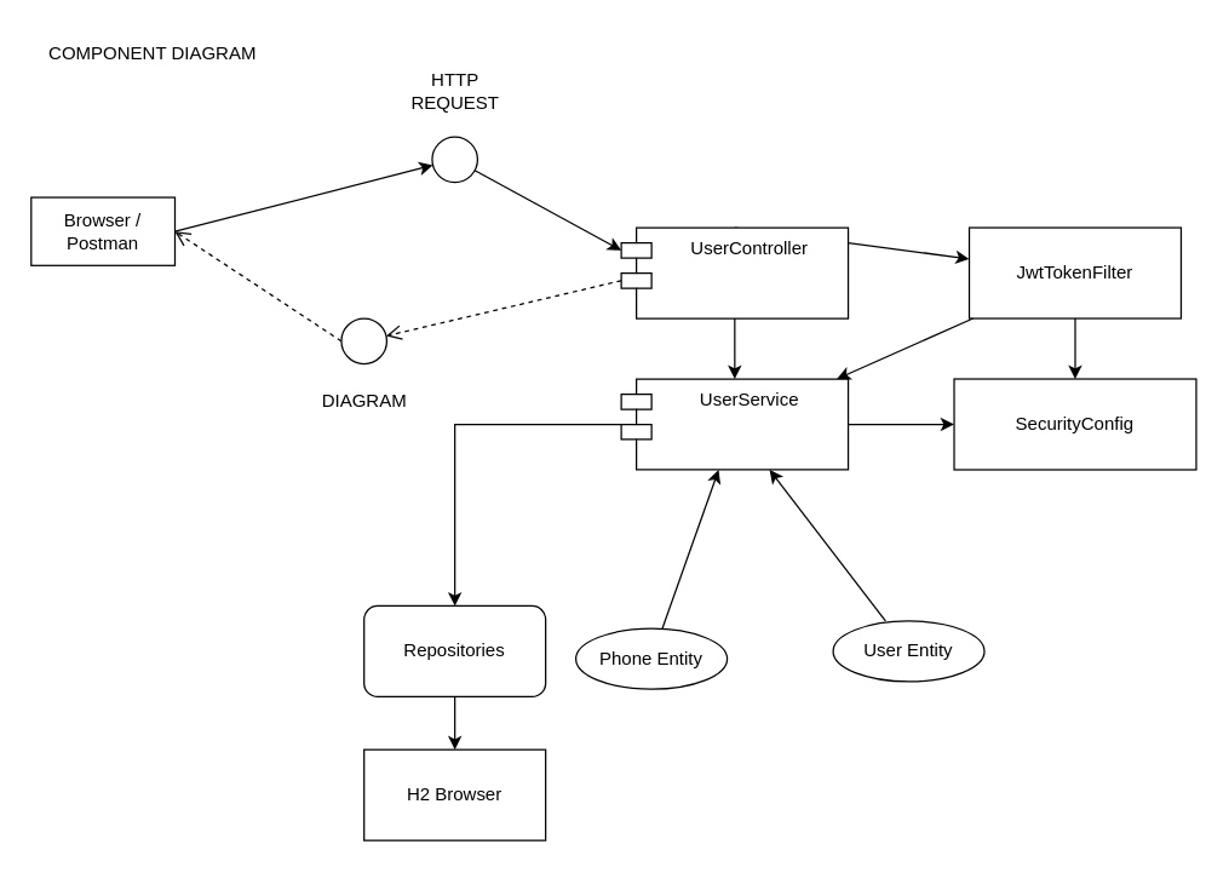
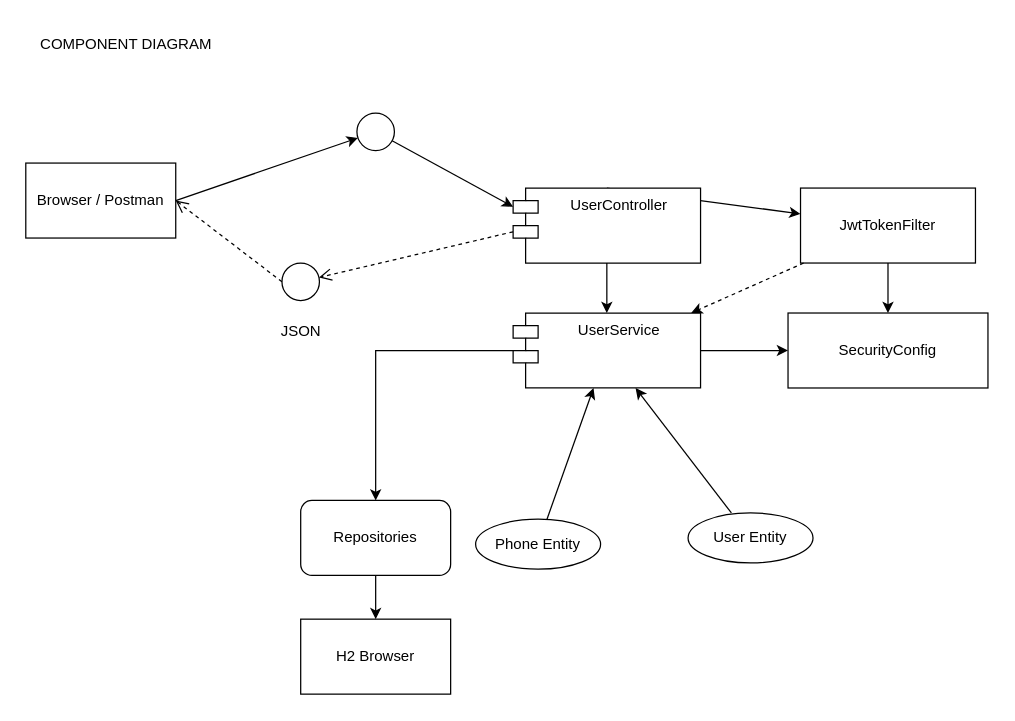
  <mxCell id="0" />
  <mxCell id="1" parent="0" />
  <mxCell id="2" value="SecurityConfig" style="rounded=0;whiteSpace=wrap;html=1;" parent="1" vertex="1"><mxGeometry x="630" y="250" width="160" height="60" as="geometry" /></mxCell>
  <mxCell id="3" value="H2 Browser" style="rounded=0;whiteSpace=wrap;html=1;" parent="1" vertex="1"><mxGeometry x="240" y="495" width="120" height="60" as="geometry" /></mxCell>
  <mxCell id="4" value="JwtTokenFilter" style="rounded=0;whiteSpace=wrap;html=1;" parent="1" vertex="1"><mxGeometry x="640" y="150" width="140" height="60" as="geometry" /></mxCell>
  <mxCell id="5" value="User Entity" style="shape=ellipse;whiteSpace=wrap;html=1;" parent="1" vertex="1"><mxGeometry x="550" y="410" width="100" height="40" as="geometry" /></mxCell>
  <mxCell id="6" value="Phone Entity" style="shape=ellipse;whiteSpace=wrap;html=1;" parent="1" vertex="1"><mxGeometry x="380" y="415" width="100" height="40" as="geometry" /></mxCell>
  <mxCell id="7" style="exitX=0.5;exitY=1;exitDx=0;exitDy=0;" parent="1" source="14" target="3" edge="1"><mxGeometry relative="1" as="geometry" /></mxCell>
  <mxCell id="8" parent="1" source="27" target="2" edge="1"><mxGeometry relative="1" as="geometry"><mxPoint x="771.25" y="150" as="sourcePoint" /></mxGeometry></mxCell>
  <mxCell id="9" parent="1" source="4" target="2" edge="1"><mxGeometry relative="1" as="geometry" /></mxCell>
- <mxCell id="10" parent="1" source="4" target="27" edge="1"><mxGeometry relative="1" as="geometry"><mxPoint x="730" y="150" as="targetPoint" /></mxGeometry></mxCell>
+ <mxCell id="10" parent="1" source="4" target="27" edge="1" style="dashed=1;"><mxGeometry relative="1" as="geometry"><mxPoint x="730" y="150" as="targetPoint" /></mxGeometry></mxCell>
  <mxCell id="11" parent="1" source="5" target="27" edge="1"><mxGeometry relative="1" as="geometry"><mxPoint x="741.429" y="210" as="targetPoint" /></mxGeometry></mxCell>
  <mxCell id="12" parent="1" source="6" target="27" edge="1"><mxGeometry relative="1" as="geometry"><mxPoint x="721.429" y="210" as="targetPoint" /></mxGeometry></mxCell>
  <mxCell id="13" style="exitX=0.5;exitY=0;exitDx=0;exitDy=0;" parent="1" source="25" target="4" edge="1"><mxGeometry relative="1" as="geometry"><mxPoint x="532.353" y="160" as="sourcePoint" /></mxGeometry></mxCell>
  <mxCell id="14" value="Repositories" style="whiteSpace=wrap;html=1;rounded=1;" parent="1" vertex="1"><mxGeometry x="240" y="400" width="120" height="60" as="geometry" /></mxCell>
  <mxCell id="15" value="" style="ellipse;whiteSpace=wrap;html=1;aspect=fixed;" parent="1" vertex="1"><mxGeometry x="285" y="90" width="30" height="30" as="geometry" /></mxCell>
  <mxCell id="16" value="" style="ellipse;whiteSpace=wrap;html=1;aspect=fixed;" parent="1" vertex="1"><mxGeometry x="225" y="210" width="30" height="30" as="geometry" /></mxCell>
- <mxCell id="17" value="Browser / Postman" style="whiteSpace=wrap;html=1;" parent="1" vertex="1"><mxGeometry x="20" y="130" width="95" height="45" as="geometry" /></mxCell>
+ <mxCell id="17" value="Browser / Postman" style="whiteSpace=wrap;html=1;" parent="1" vertex="1"><mxGeometry x="20" y="130" width="120" height="60" as="geometry" /></mxCell>
  <mxCell id="18" value="" style="edgeStyle=none;orthogonalLoop=1;jettySize=auto;html=1;rounded=0;exitX=1;exitY=0.5;exitDx=0;exitDy=0;" parent="1" source="17" target="15" edge="1"><mxGeometry width="100" relative="1" as="geometry"><mxPoint x="1110" y="20" as="sourcePoint" /><mxPoint x="1210" y="20" as="targetPoint" /><Array as="points" /></mxGeometry></mxCell>
  <mxCell id="19" value="" style="edgeStyle=none;orthogonalLoop=1;jettySize=auto;html=1;rounded=0;entryX=0;entryY=0;entryDx=0;entryDy=15;entryPerimeter=0;" parent="1" source="15" target="25" edge="1"><mxGeometry width="100" relative="1" as="geometry"><mxPoint x="1140" y="100" as="sourcePoint" /><mxPoint x="400" y="120" as="targetPoint" /><Array as="points" /></mxGeometry></mxCell>
  <mxCell id="20" value="" style="html=1;verticalAlign=bottom;endArrow=open;dashed=1;endSize=8;curved=0;rounded=0;exitX=0;exitY=0;exitDx=0;exitDy=35;exitPerimeter=0;" parent="1" source="25" target="16" edge="1"><mxGeometry x="0.056" y="8" relative="1" as="geometry"><mxPoint x="350" y="240" as="sourcePoint" /><mxPoint x="1090" y="179.5" as="targetPoint" /><mxPoint as="offset" /></mxGeometry></mxCell>
  <mxCell id="21" value="" style="html=1;verticalAlign=bottom;endArrow=open;dashed=1;endSize=8;curved=0;rounded=0;exitX=0;exitY=0.5;exitDx=0;exitDy=0;entryX=1;entryY=0.5;entryDx=0;entryDy=0;" parent="1" source="16" target="17" edge="1"><mxGeometry x="0.056" y="8" relative="1" as="geometry"><mxPoint x="1190" y="132" as="sourcePoint" /><mxPoint x="170" y="130" as="targetPoint" /><mxPoint as="offset" /></mxGeometry></mxCell>
- <mxCell id="22" value="DIAGRAM" style="text;html=1;align=center;verticalAlign=middle;resizable=0;points=[];autosize=1;strokeColor=none;fillColor=none;" parent="1" vertex="1"><mxGeometry x="210" y="250" width="60" height="30" as="geometry" /></mxCell>
- <mxCell id="23" value="HTTP&lt;br&gt;REQUEST" style="text;html=1;align=center;verticalAlign=middle;resizable=0;points=[];autosize=1;strokeColor=none;fillColor=none;" parent="1" vertex="1"><mxGeometry x="260" y="40" width="80" height="40" as="geometry" /></mxCell>
+ <mxCell id="22" value="JSON" style="text;html=1;align=center;verticalAlign=middle;resizable=0;points=[];autosize=1;strokeColor=none;fillColor=none;" parent="1" vertex="1"><mxGeometry x="210" y="250" width="60" height="30" as="geometry" /></mxCell>
  <mxCell id="24" value="" style="edgeStyle=orthogonalEdgeStyle;rounded=0;orthogonalLoop=1;jettySize=auto;html=1;" parent="1" source="25" target="27" edge="1"><mxGeometry relative="1" as="geometry" /></mxCell>
  <mxCell id="25" value="UserController" style="shape=module;align=left;spacingLeft=20;align=center;verticalAlign=top;whiteSpace=wrap;html=1;" parent="1" vertex="1"><mxGeometry x="410" y="150" width="150" height="60" as="geometry" /></mxCell>
  <mxCell id="26" value="" style="edgeStyle=orthogonalEdgeStyle;rounded=0;orthogonalLoop=1;jettySize=auto;html=1;" parent="1" source="27" target="14" edge="1"><mxGeometry relative="1" as="geometry" /></mxCell>
  <mxCell id="27" value="UserService" style="shape=module;align=left;spacingLeft=20;align=center;verticalAlign=top;whiteSpace=wrap;html=1;" parent="1" vertex="1"><mxGeometry x="410" y="250" width="150" height="60" as="geometry" /></mxCell>
  <mxCell id="28" value="COMPONENT DIAGRAM" style="text;html=1;align=center;verticalAlign=middle;resizable=0;points=[];autosize=1;strokeColor=none;fillColor=none;" parent="1" vertex="1"><mxGeometry x="20" y="20" width="160" height="30" as="geometry" /></mxCell>
